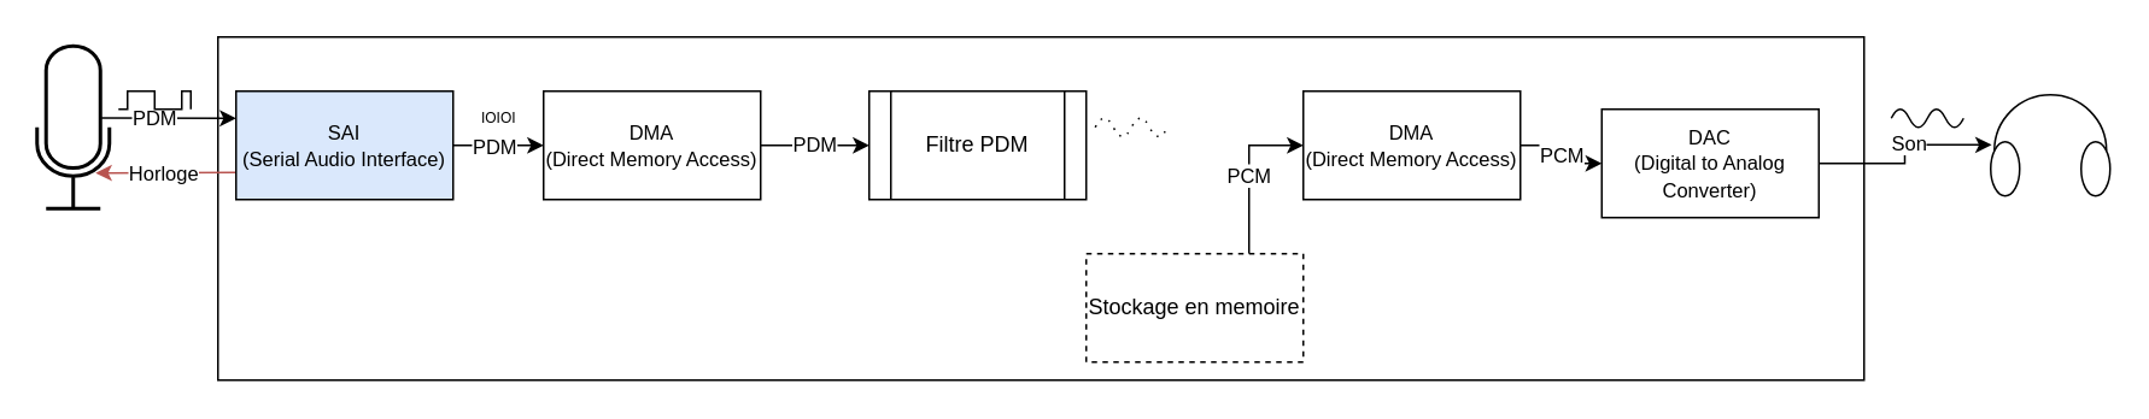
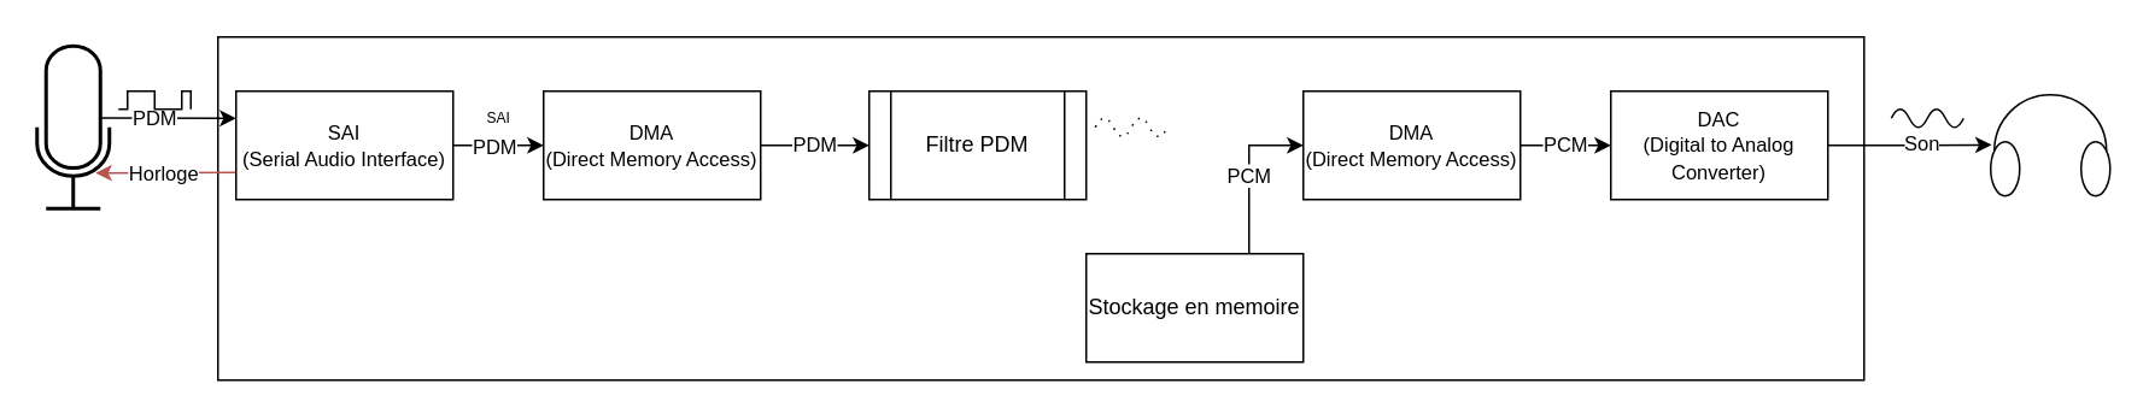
  <mxCell id="0" />
  <mxCell id="1" parent="0" />
  <mxCell id="2" value="" style="html=1;verticalLabelPosition=bottom;align=center;labelBackgroundColor=#ffffff;verticalAlign=top;strokeWidth=2;shadow=0;dashed=0;shape=mxgraph.ios7.icons.microphone;" vertex="1" parent="1"><mxGeometry x="20" y="25" width="40" height="90" as="geometry" /></mxCell>
  <mxCell id="3" value="" style="rounded=0;whiteSpace=wrap;html=1;" vertex="1" parent="1"><mxGeometry x="120" y="20" width="910" height="190" as="geometry" /></mxCell>
  <mxCell id="4" value="" style="endArrow=classic;html=1;exitX=0.89;exitY=0.442;exitDx=0;exitDy=0;exitPerimeter=0;entryX=0;entryY=0.25;entryDx=0;entryDy=0;" edge="1" parent="1" source="2" target="11"><mxGeometry width="50" height="50" relative="1" as="geometry"><mxPoint x="-20" y="-60" as="sourcePoint" /><mxPoint x="30" y="-110" as="targetPoint" /></mxGeometry></mxCell>
  <mxCell id="5" value="PDM" style="edgeLabel;html=1;align=center;verticalAlign=middle;resizable=0;points=[];" vertex="1" connectable="0" parent="4"><mxGeometry x="-0.219" relative="1" as="geometry"><mxPoint as="offset" /></mxGeometry></mxCell>
  <mxCell id="6" value="" style="endArrow=classic;html=1;exitX=0;exitY=0.75;exitDx=0;exitDy=0;entryX=0.808;entryY=0.781;entryDx=0;entryDy=0;entryPerimeter=0;fillColor=#f8cecc;strokeColor=#b85450;" edge="1" parent="1" source="11" target="2"><mxGeometry width="50" height="50" relative="1" as="geometry"><mxPoint x="40" y="190" as="sourcePoint" /><mxPoint x="41" y="70" as="targetPoint" /></mxGeometry></mxCell>
  <mxCell id="7" value="Horloge" style="edgeLabel;html=1;align=center;verticalAlign=middle;resizable=0;points=[];" vertex="1" connectable="0" parent="6"><mxGeometry x="0.048" relative="1" as="geometry"><mxPoint as="offset" /></mxGeometry></mxCell>
  <mxCell id="8" value="" style="endArrow=none;html=1;endFill=0;rounded=0;" edge="1" parent="1"><mxGeometry width="50" height="50" relative="1" as="geometry"><mxPoint x="65" y="60" as="sourcePoint" /><mxPoint x="105" y="60" as="targetPoint" /><Array as="points"><mxPoint x="70" y="60" /><mxPoint x="70" y="50" /><mxPoint x="85" y="50" /><mxPoint x="85" y="60" /><mxPoint x="100" y="60" /><mxPoint x="100" y="50" /><mxPoint x="105" y="50" /></Array></mxGeometry></mxCell>
  <mxCell id="9" style="edgeStyle=orthogonalEdgeStyle;rounded=0;orthogonalLoop=1;jettySize=auto;html=1;exitX=1;exitY=0.5;exitDx=0;exitDy=0;entryX=0;entryY=0.5;entryDx=0;entryDy=0;endArrow=classic;endFill=1;" edge="1" parent="1" source="11" target="13"><mxGeometry relative="1" as="geometry" /></mxCell>
  <mxCell id="10" value="PDM" style="edgeLabel;html=1;align=center;verticalAlign=middle;resizable=0;points=[];" vertex="1" connectable="0" parent="9"><mxGeometry x="-0.132" relative="1" as="geometry"><mxPoint as="offset" /></mxGeometry></mxCell>
- <mxCell id="11" value="&lt;font style=&quot;font-size: 11px&quot;&gt;SAI&lt;br&gt;(Serial Audio Interface)&lt;/font&gt;" style="rounded=0;whiteSpace=wrap;html=1;fillColor=#dae8fc;" vertex="1" parent="1"><mxGeometry x="130" y="50" width="120" height="60" as="geometry" /></mxCell>
+ <mxCell id="11" value="&lt;font style=&quot;font-size: 11px&quot;&gt;SAI&lt;br&gt;(Serial Audio Interface)&lt;/font&gt;" style="rounded=0;whiteSpace=wrap;html=1;" vertex="1" parent="1"><mxGeometry x="130" y="50" width="120" height="60" as="geometry" /></mxCell>
  <mxCell id="12" value="PDM" style="edgeStyle=orthogonalEdgeStyle;rounded=0;orthogonalLoop=1;jettySize=auto;html=1;exitX=1;exitY=0.5;exitDx=0;exitDy=0;entryX=0;entryY=0.5;entryDx=0;entryDy=0;endArrow=classic;endFill=1;" edge="1" parent="1" source="13" target="14"><mxGeometry relative="1" as="geometry" /></mxCell>
  <mxCell id="13" value="&lt;font style=&quot;font-size: 11px&quot;&gt;DMA&lt;br&gt;(Direct Memory Access)&lt;/font&gt;" style="rounded=0;whiteSpace=wrap;html=1;" vertex="1" parent="1"><mxGeometry x="300" y="50" width="120" height="60" as="geometry" /></mxCell>
  <mxCell id="14" value="Filtre PDM" style="shape=process;whiteSpace=wrap;html=1;backgroundOutline=1;" vertex="1" parent="1"><mxGeometry x="480" y="50" width="120" height="60" as="geometry" /></mxCell>
  <mxCell id="15" value="PCM" style="edgeStyle=orthogonalEdgeStyle;rounded=0;orthogonalLoop=1;jettySize=auto;html=1;exitX=1;exitY=0.5;exitDx=0;exitDy=0;entryX=0;entryY=0.5;entryDx=0;entryDy=0;endArrow=classic;endFill=1;" edge="1" parent="1" source="16" target="19"><mxGeometry relative="1" as="geometry" /></mxCell>
  <mxCell id="16" value="&lt;font style=&quot;font-size: 11px&quot;&gt;DMA&lt;br&gt;(Direct Memory Access)&lt;/font&gt;" style="rounded=0;whiteSpace=wrap;html=1;" vertex="1" parent="1"><mxGeometry x="720" y="50" width="120" height="60" as="geometry" /></mxCell>
  <mxCell id="17" style="edgeStyle=orthogonalEdgeStyle;rounded=0;orthogonalLoop=1;jettySize=auto;html=1;exitX=1;exitY=0.5;exitDx=0;exitDy=0;entryX=0.008;entryY=0.495;entryDx=0;entryDy=0;entryPerimeter=0;endArrow=classic;endFill=1;" edge="1" parent="1" source="19" target="20"><mxGeometry relative="1" as="geometry" /></mxCell>
  <mxCell id="18" value="Son" style="edgeLabel;html=1;align=center;verticalAlign=middle;resizable=0;points=[];" vertex="1" connectable="0" parent="17"><mxGeometry x="0.137" y="1" relative="1" as="geometry"><mxPoint as="offset" /></mxGeometry></mxCell>
- <mxCell id="19" value="&lt;font style=&quot;font-size: 11px&quot;&gt;DAC&lt;br&gt;(Digital to Analog Converter)&lt;/font&gt;" style="rounded=0;whiteSpace=wrap;html=1;" vertex="1" parent="1"><mxGeometry x="885" y="60" width="120" height="60" as="geometry" /></mxCell>
+ <mxCell id="19" value="&lt;font style=&quot;font-size: 11px&quot;&gt;DAC&lt;br&gt;(Digital to Analog Converter)&lt;/font&gt;" style="rounded=0;whiteSpace=wrap;html=1;" vertex="1" parent="1"><mxGeometry x="890" y="50" width="120" height="60" as="geometry" /></mxCell>
  <mxCell id="20" value="" style="verticalLabelPosition=bottom;shadow=0;dashed=0;align=center;html=1;verticalAlign=top;shape=mxgraph.electrical.radio.headphones;pointerEvents=1;" vertex="1" parent="1"><mxGeometry x="1100" y="52" width="66" height="56" as="geometry" /></mxCell>
  <mxCell id="21" style="edgeStyle=orthogonalEdgeStyle;rounded=0;orthogonalLoop=1;jettySize=auto;html=1;exitX=0.75;exitY=0;exitDx=0;exitDy=0;entryX=0;entryY=0.5;entryDx=0;entryDy=0;endArrow=classic;endFill=1;" edge="1" parent="1" source="23" target="16"><mxGeometry relative="1" as="geometry" /></mxCell>
  <mxCell id="22" value="PCM" style="edgeLabel;html=1;align=center;verticalAlign=middle;resizable=0;points=[];" vertex="1" connectable="0" parent="21"><mxGeometry x="-0.027" y="1" relative="1" as="geometry"><mxPoint as="offset" /></mxGeometry></mxCell>
- <mxCell id="23" value="Stockage en memoire" style="rounded=0;whiteSpace=wrap;html=1;dashed=1;" vertex="1" parent="1"><mxGeometry x="600" y="140" width="120" height="60" as="geometry" /></mxCell>
+ <mxCell id="23" value="Stockage en memoire" style="rounded=0;whiteSpace=wrap;html=1;" vertex="1" parent="1"><mxGeometry x="600" y="140" width="120" height="60" as="geometry" /></mxCell>
  <mxCell id="24" value="" style="endArrow=none;html=1;curved=1;" edge="1" parent="1"><mxGeometry width="50" height="50" relative="1" as="geometry"><mxPoint x="1045" y="65" as="sourcePoint" /><mxPoint x="1085" y="65" as="targetPoint" /><Array as="points"><mxPoint x="1050" y="55" /><mxPoint x="1060" y="75" /><mxPoint x="1070" y="55" /><mxPoint x="1080" y="75" /></Array></mxGeometry></mxCell>
  <mxCell id="25" value="" style="endArrow=none;html=1;curved=1;dashed=1;dashPattern=1 4;" edge="1" parent="1"><mxGeometry width="50" height="50" relative="1" as="geometry"><mxPoint x="605" y="70" as="sourcePoint" /><mxPoint x="645" y="70" as="targetPoint" /><Array as="points"><mxPoint x="610" y="60" /><mxPoint x="620" y="80" /><mxPoint x="630" y="60" /><mxPoint x="640" y="80" /></Array></mxGeometry></mxCell>
- <mxCell id="26" value="IOIOI" style="text;html=1;strokeColor=none;fillColor=none;align=center;verticalAlign=middle;whiteSpace=wrap;rounded=0;fontSize=8;horizontal=1;labelPosition=center;verticalLabelPosition=middle;" vertex="1" parent="1"><mxGeometry x="265" y="60" width="21" height="10" as="geometry" /></mxCell>
+ <mxCell id="26" value="SAI" style="text;html=1;strokeColor=none;fillColor=none;align=center;verticalAlign=middle;whiteSpace=wrap;rounded=0;fontSize=8;horizontal=1;labelPosition=center;verticalLabelPosition=middle;" vertex="1" parent="1"><mxGeometry x="265" y="60" width="21" height="10" as="geometry" /></mxCell>
